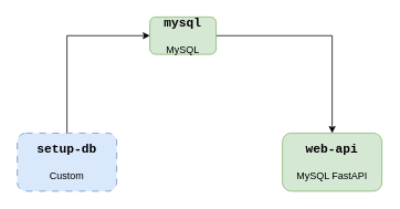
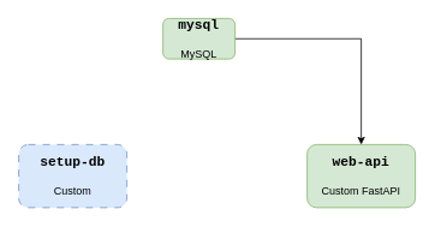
  <mxCell id="0" />
  <mxCell id="1" parent="0" />
- <mxCell id="2" value="&lt;div&gt;&lt;font style=&quot;font-size: 15px;&quot; face=&quot;Courier New&quot;&gt;&lt;b style=&quot;&quot;&gt;web-api&lt;/b&gt;&lt;/font&gt;&lt;/div&gt;&lt;div&gt;&lt;br&gt;&lt;/div&gt;MySQL FastAPI" style="rounded=1;whiteSpace=wrap;html=1;fillColor=#d5e8d4;strokeColor=#82b366;" parent="1" vertex="1"><mxGeometry x="340" y="160" width="120" height="70" as="geometry" /></mxCell>
+ <mxCell id="2" value="&lt;div&gt;&lt;font style=&quot;font-size: 15px;&quot; face=&quot;Courier New&quot;&gt;&lt;b style=&quot;&quot;&gt;web-api&lt;/b&gt;&lt;/font&gt;&lt;/div&gt;&lt;div&gt;&lt;br&gt;&lt;/div&gt;Custom FastAPI" style="rounded=1;whiteSpace=wrap;html=1;fillColor=#d5e8d4;strokeColor=#82b366;" parent="1" vertex="1"><mxGeometry x="340" y="160" width="120" height="70" as="geometry" /></mxCell>
  <mxCell id="3" style="edgeStyle=orthogonalEdgeStyle;rounded=0;orthogonalLoop=1;jettySize=auto;html=1;" edge="1" parent="1" source="4" target="2"><mxGeometry relative="1" as="geometry" /></mxCell>
  <mxCell id="4" value="&lt;div&gt;&lt;font face=&quot;Courier New&quot; style=&quot;font-size: 15px;&quot;&gt;&lt;b&gt;mysql&lt;/b&gt;&lt;/font&gt;&lt;/div&gt;&lt;div&gt;&lt;br&gt;&lt;/div&gt;MySQL" style="rounded=1;whiteSpace=wrap;html=1;fillColor=#d5e8d4;strokeColor=#82b366;" vertex="1" parent="1"><mxGeometry x="180" y="20" width="80" height="45" as="geometry" /></mxCell>
- <mxCell id="5" style="edgeStyle=orthogonalEdgeStyle;rounded=0;orthogonalLoop=1;jettySize=auto;html=1;exitX=0.5;exitY=0;exitDx=0;exitDy=0;entryX=0;entryY=0.5;entryDx=0;entryDy=0;" edge="1" parent="1" source="6" target="4"><mxGeometry relative="1" as="geometry" /></mxCell>
  <mxCell id="6" value="&lt;div&gt;&lt;font face=&quot;Courier New&quot; style=&quot;font-size: 15px;&quot;&gt;&lt;b&gt;setup-db&lt;/b&gt;&lt;/font&gt;&lt;/div&gt;&lt;div&gt;&lt;br&gt;&lt;/div&gt;Custom" style="rounded=1;whiteSpace=wrap;html=1;dashed=1;dashPattern=8 8;fillColor=#dae8fc;strokeColor=#6c8ebf;" vertex="1" parent="1"><mxGeometry x="20" y="160" width="120" height="70" as="geometry" /></mxCell>
